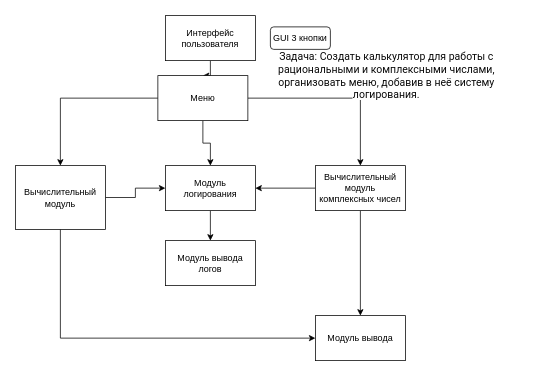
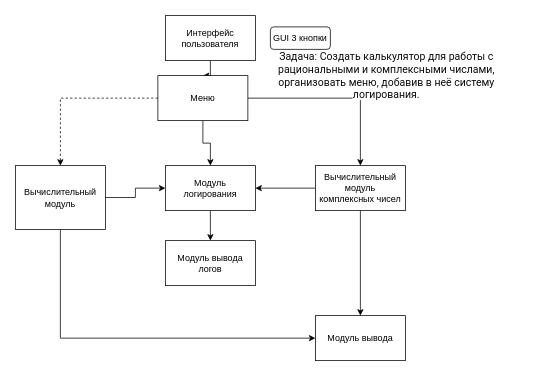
  <mxCell id="0" />
  <mxCell id="1" parent="0" />
  <mxCell id="2" value="" style="edgeStyle=orthogonalEdgeStyle;rounded=0;orthogonalLoop=1;jettySize=auto;html=1;" edge="1" parent="1" source="3" target="7"><mxGeometry relative="1" as="geometry" /></mxCell>
  <mxCell id="3" value="Интерфейс пользователя" style="rounded=0;whiteSpace=wrap;html=1;" vertex="1" parent="1"><mxGeometry x="220" y="20" width="120" height="60" as="geometry" /></mxCell>
  <mxCell id="4" style="edgeStyle=orthogonalEdgeStyle;rounded=0;orthogonalLoop=1;jettySize=auto;html=1;exitX=0.5;exitY=1;exitDx=0;exitDy=0;entryX=0.5;entryY=0;entryDx=0;entryDy=0;" edge="1" parent="1" source="7" target="9"><mxGeometry relative="1" as="geometry" /></mxCell>
- <mxCell id="5" style="edgeStyle=orthogonalEdgeStyle;rounded=0;orthogonalLoop=1;jettySize=auto;html=1;exitX=0;exitY=0.5;exitDx=0;exitDy=0;entryX=0.5;entryY=0;entryDx=0;entryDy=0;" edge="1" parent="1" source="7" target="13"><mxGeometry relative="1" as="geometry" /></mxCell>
+ <mxCell id="5" style="edgeStyle=orthogonalEdgeStyle;rounded=0;orthogonalLoop=1;jettySize=auto;html=1;exitX=0;exitY=0.5;exitDx=0;exitDy=0;entryX=0.5;entryY=0;entryDx=0;entryDy=0;dashed=1;" edge="1" parent="1" source="7" target="13"><mxGeometry relative="1" as="geometry" /></mxCell>
  <mxCell id="6" style="edgeStyle=orthogonalEdgeStyle;rounded=0;orthogonalLoop=1;jettySize=auto;html=1;exitX=1;exitY=0.5;exitDx=0;exitDy=0;entryX=0.5;entryY=0;entryDx=0;entryDy=0;" edge="1" parent="1" source="7" target="16"><mxGeometry relative="1" as="geometry" /></mxCell>
  <mxCell id="7" value="Меню" style="whiteSpace=wrap;html=1;rounded=0;" vertex="1" parent="1"><mxGeometry x="210" y="100" width="120" height="60" as="geometry" /></mxCell>
  <mxCell id="8" value="" style="edgeStyle=orthogonalEdgeStyle;rounded=0;orthogonalLoop=1;jettySize=auto;html=1;" edge="1" parent="1" source="9" target="10"><mxGeometry relative="1" as="geometry" /></mxCell>
  <mxCell id="9" value="Модуль &lt;br&gt;логирования" style="whiteSpace=wrap;html=1;rounded=0;" vertex="1" parent="1"><mxGeometry x="220" y="220" width="120" height="60" as="geometry" /></mxCell>
  <mxCell id="10" value="Модуль вывода&lt;br&gt;логов" style="whiteSpace=wrap;html=1;rounded=0;" vertex="1" parent="1"><mxGeometry x="220" y="320" width="120" height="60" as="geometry" /></mxCell>
  <mxCell id="11" style="edgeStyle=orthogonalEdgeStyle;rounded=0;orthogonalLoop=1;jettySize=auto;html=1;exitX=1;exitY=0.5;exitDx=0;exitDy=0;entryX=0;entryY=0.5;entryDx=0;entryDy=0;" edge="1" parent="1" source="13" target="9"><mxGeometry relative="1" as="geometry" /></mxCell>
  <mxCell id="12" style="edgeStyle=orthogonalEdgeStyle;rounded=0;orthogonalLoop=1;jettySize=auto;html=1;exitX=0.5;exitY=1;exitDx=0;exitDy=0;entryX=0;entryY=0.5;entryDx=0;entryDy=0;" edge="1" parent="1" source="13" target="17"><mxGeometry relative="1" as="geometry" /></mxCell>
  <mxCell id="13" value="Вычислительный&lt;br&gt;модуль" style="rounded=0;whiteSpace=wrap;html=1;" vertex="1" parent="1"><mxGeometry x="20" y="220" width="120" height="85" as="geometry" /></mxCell>
  <mxCell id="14" style="edgeStyle=orthogonalEdgeStyle;rounded=0;orthogonalLoop=1;jettySize=auto;html=1;exitX=0;exitY=0.5;exitDx=0;exitDy=0;entryX=1;entryY=0.5;entryDx=0;entryDy=0;" edge="1" parent="1" source="16" target="9"><mxGeometry relative="1" as="geometry" /></mxCell>
  <mxCell id="15" style="edgeStyle=orthogonalEdgeStyle;rounded=0;orthogonalLoop=1;jettySize=auto;html=1;exitX=0.5;exitY=1;exitDx=0;exitDy=0;entryX=0.5;entryY=0;entryDx=0;entryDy=0;" edge="1" parent="1" source="16" target="17"><mxGeometry relative="1" as="geometry" /></mxCell>
  <mxCell id="16" value="Вычислительный&lt;br&gt;модуль&lt;br&gt;комплексных чисел" style="rounded=0;whiteSpace=wrap;html=1;" vertex="1" parent="1"><mxGeometry x="420" y="220" width="120" height="60" as="geometry" /></mxCell>
  <mxCell id="17" value="Модуль вывода" style="rounded=0;whiteSpace=wrap;html=1;" vertex="1" parent="1"><mxGeometry x="420" y="420" width="120" height="60" as="geometry" /></mxCell>
  <mxCell id="18" value="GUI 3 кнопки" style="rounded=1;whiteSpace=wrap;html=1;" vertex="1" parent="1"><mxGeometry x="360" y="35" width="80" height="30" as="geometry" /></mxCell>
  <mxCell id="19" value="&lt;span style=&quot;font-family: Roboto; text-align: start; background-color: rgb(255, 255, 255);&quot;&gt;&lt;font style=&quot;font-size: 14px;&quot; color=&quot;#0a0a0a&quot;&gt;Задача: Создать калькулятор для работы с рациональными и комплексными числами, организовать меню, добавив в неё систему логирования.&lt;/font&gt;&lt;/span&gt;" style="text;html=1;strokeColor=none;fillColor=none;align=center;verticalAlign=middle;whiteSpace=wrap;rounded=0;" vertex="1" parent="1"><mxGeometry x="340" y="80" width="350" height="40" as="geometry" /></mxCell>
